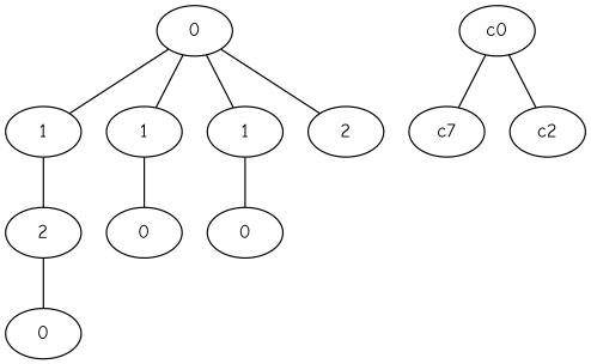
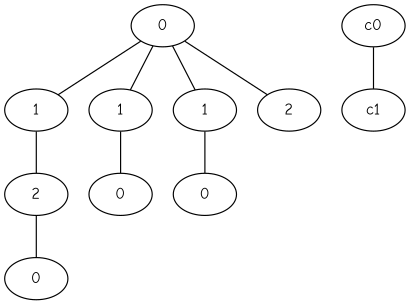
  graph {
    fontname="Comic Neue"
    node [fontname="Comic Neue"]
    edge [fontname="Comic Neue"]
    n1 [label=0]
    n2 [label=1]
    n3 [label=1]
    n4 [label=1]
    n5 [label=2]
    n6 [label=2]
    n7 [label=0]
    n8 [label=0]
    n9 [label=0]
    c0
-   c1 [label=c7]
-   c2
+   c1
    n1 -- n2
    n1 -- n3
    n1 -- n4
    n1 -- n5
    n2 -- n6
    n3 -- n7
    n4 -- n8
    n6 -- n9
    c0 -- c1
-   c0 -- c2
  }
